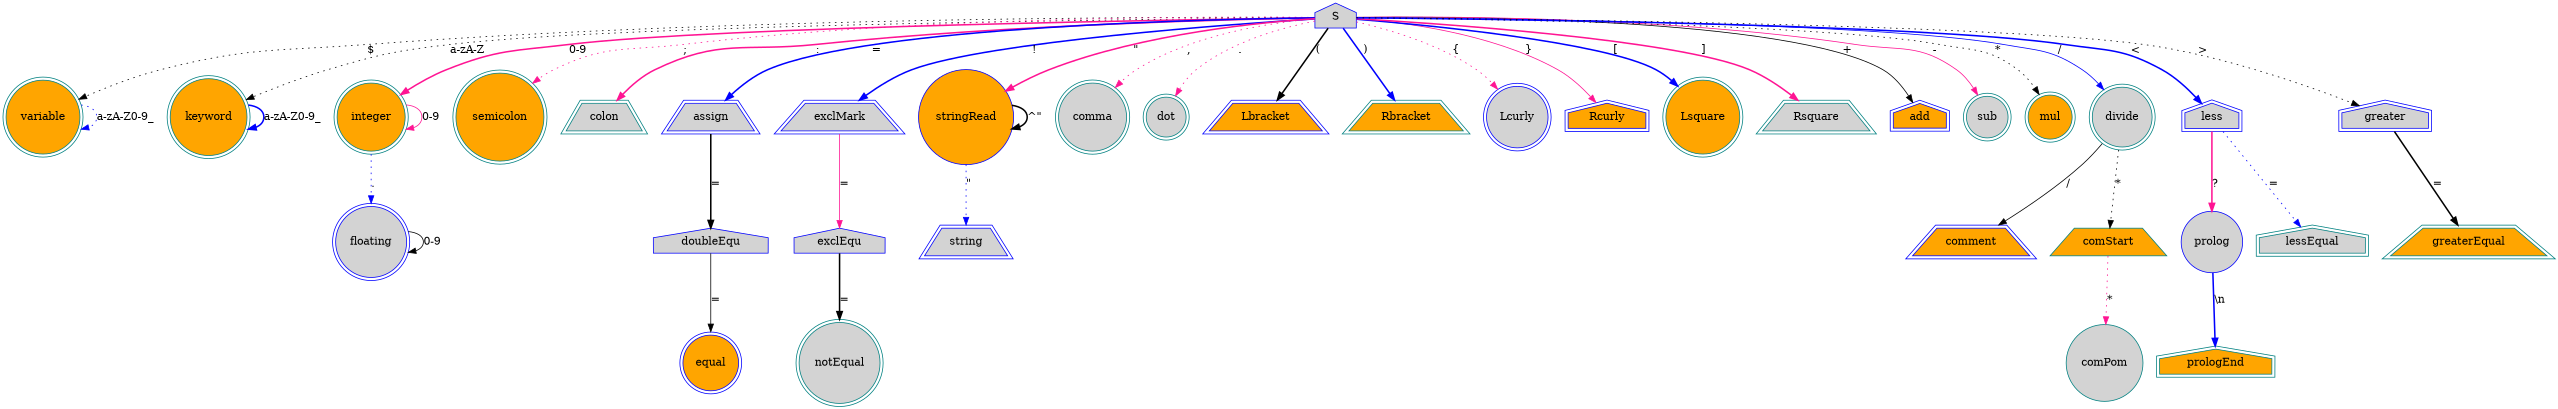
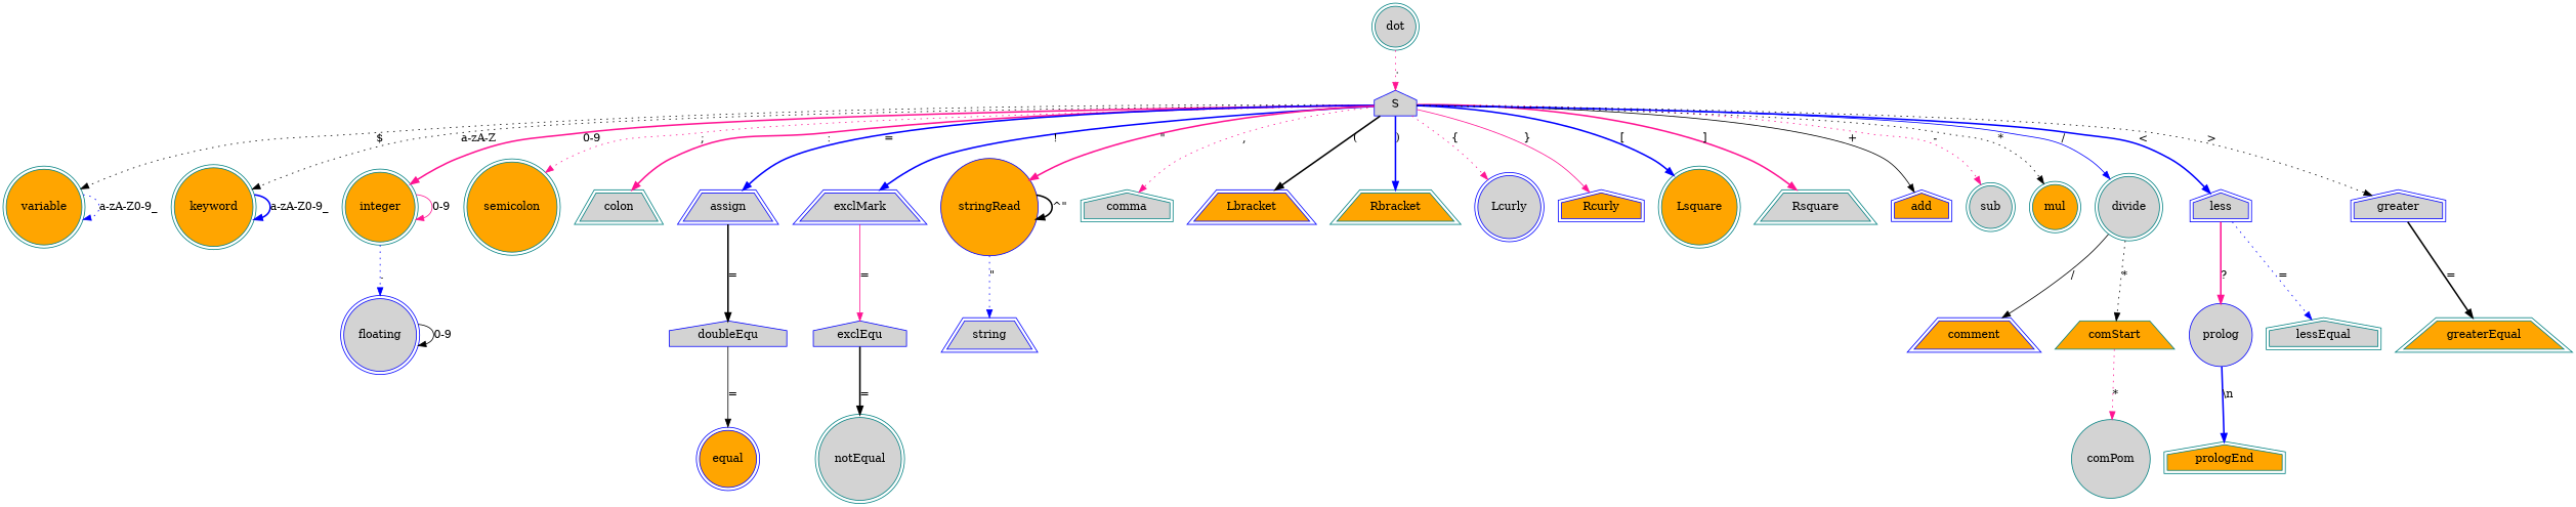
  digraph {
    node [color=teal fillcolor=lightgrey peripheries=2 shape=circle style=filled]
    edge [color=black style=bold]
    variable [fillcolor=orange]
    S [color=blue shape=house peripheries=""]
    keyword [fillcolor=orange]
    integer [fillcolor=orange]
    semicolon [fillcolor=orange]
    colon [shape=trapezium]
    assign [color=blue shape=trapezium]
    exclMark [color=blue shape=trapezium]
    stringRead [color=blue fillcolor=orange peripheries=""]
-   comma
+   comma [shape=house]
    dot
    Lbracket [color=blue fillcolor=orange shape=trapezium]
    Rbracket [fillcolor=orange shape=trapezium]
    Lcurly [color=blue]
    Rcurly [color=blue fillcolor=orange shape=house]
    Lsquare [fillcolor=orange]
    Rsquare [shape=trapezium]
    add [color=blue fillcolor=orange shape=house]
    sub
    mul [fillcolor=orange]
    divide
    less [color=blue shape=house]
    greater [color=blue shape=house]
    floating [color=blue]
    doubleEqu [color=blue shape=house peripheries=""]
    exclEqu [color=blue shape=house peripheries=""]
    string [color=blue shape=trapezium]
    comment [color=blue fillcolor=orange shape=trapezium]
    comStart [fillcolor=orange shape=trapezium peripheries=""]
    prolog [color=blue peripheries=""]
    lessEqual [shape=house]
    greaterEqual [fillcolor=orange shape=trapezium]
    equal [color=blue fillcolor=orange]
    notEqual
    comPom [peripheries=""]
    prologEnd [fillcolor=orange shape=house]
    variable -> variable [color=blue label="a-zA-Z0-9_" style=dotted]
    S -> variable [label="$" style=dotted]
    S -> keyword [label="a-zA-Z" style=dotted]
    S -> integer [color=deeppink label="0-9"]
    S -> semicolon [color=deeppink label=";" style=dotted]
    S -> colon [color=deeppink label=":"]
    S -> assign [color=blue label="="]
    S -> exclMark [color=blue label="!"]
    S -> stringRead [color=deeppink label="\""]
    S -> comma [color=deeppink label="," style=dotted]
-   S -> dot [color=deeppink label="." style=dotted]
+   dot -> S [color=deeppink label="." style=dotted]
    S -> Lbracket [label="("]
    S -> Rbracket [color=blue label=")"]
    S -> Lcurly [color=deeppink label="{" style=dotted]
    S -> Rcurly [color=deeppink label="}" style=solid]
    S -> Lsquare [color=blue label="["]
    S -> Rsquare [color=deeppink label="]"]
    S -> add [label="+" style=solid]
-   S -> sub [color=deeppink label="-" style=solid]
+   S -> sub [color=deeppink label="-" style=dotted]
    S -> mul [label="*" style=dotted]
    S -> divide [color=blue label="/" style=solid]
    S -> less [color=blue label="<"]
    S -> greater [label=">" style=dotted]
    keyword -> keyword [color=blue label="a-zA-Z0-9_"]
    integer -> integer [color=deeppink label="0-9" style=solid]
    integer -> floating [color=blue label="." style=dotted]
    assign -> doubleEqu [label="="]
    exclMark -> exclEqu [color=deeppink label="=" style=solid]
    stringRead -> stringRead [label="^\""]
    stringRead -> string [color=blue label="\"" style=dotted]
    divide -> comment [label="/" style=solid]
    divide -> comStart [label="*" style=dotted]
    less -> prolog [color=deeppink label="?"]
    less -> lessEqual [color=blue label="=" style=dotted]
    greater -> greaterEqual [label="="]
    floating -> floating [label="0-9" style=solid]
    doubleEqu -> equal [label="=" style=solid]
    exclEqu -> notEqual [label="="]
    comStart -> comPom [color=deeppink label="*" style=dotted]
    prolog -> prologEnd [color=blue label="\\n"]
  }
